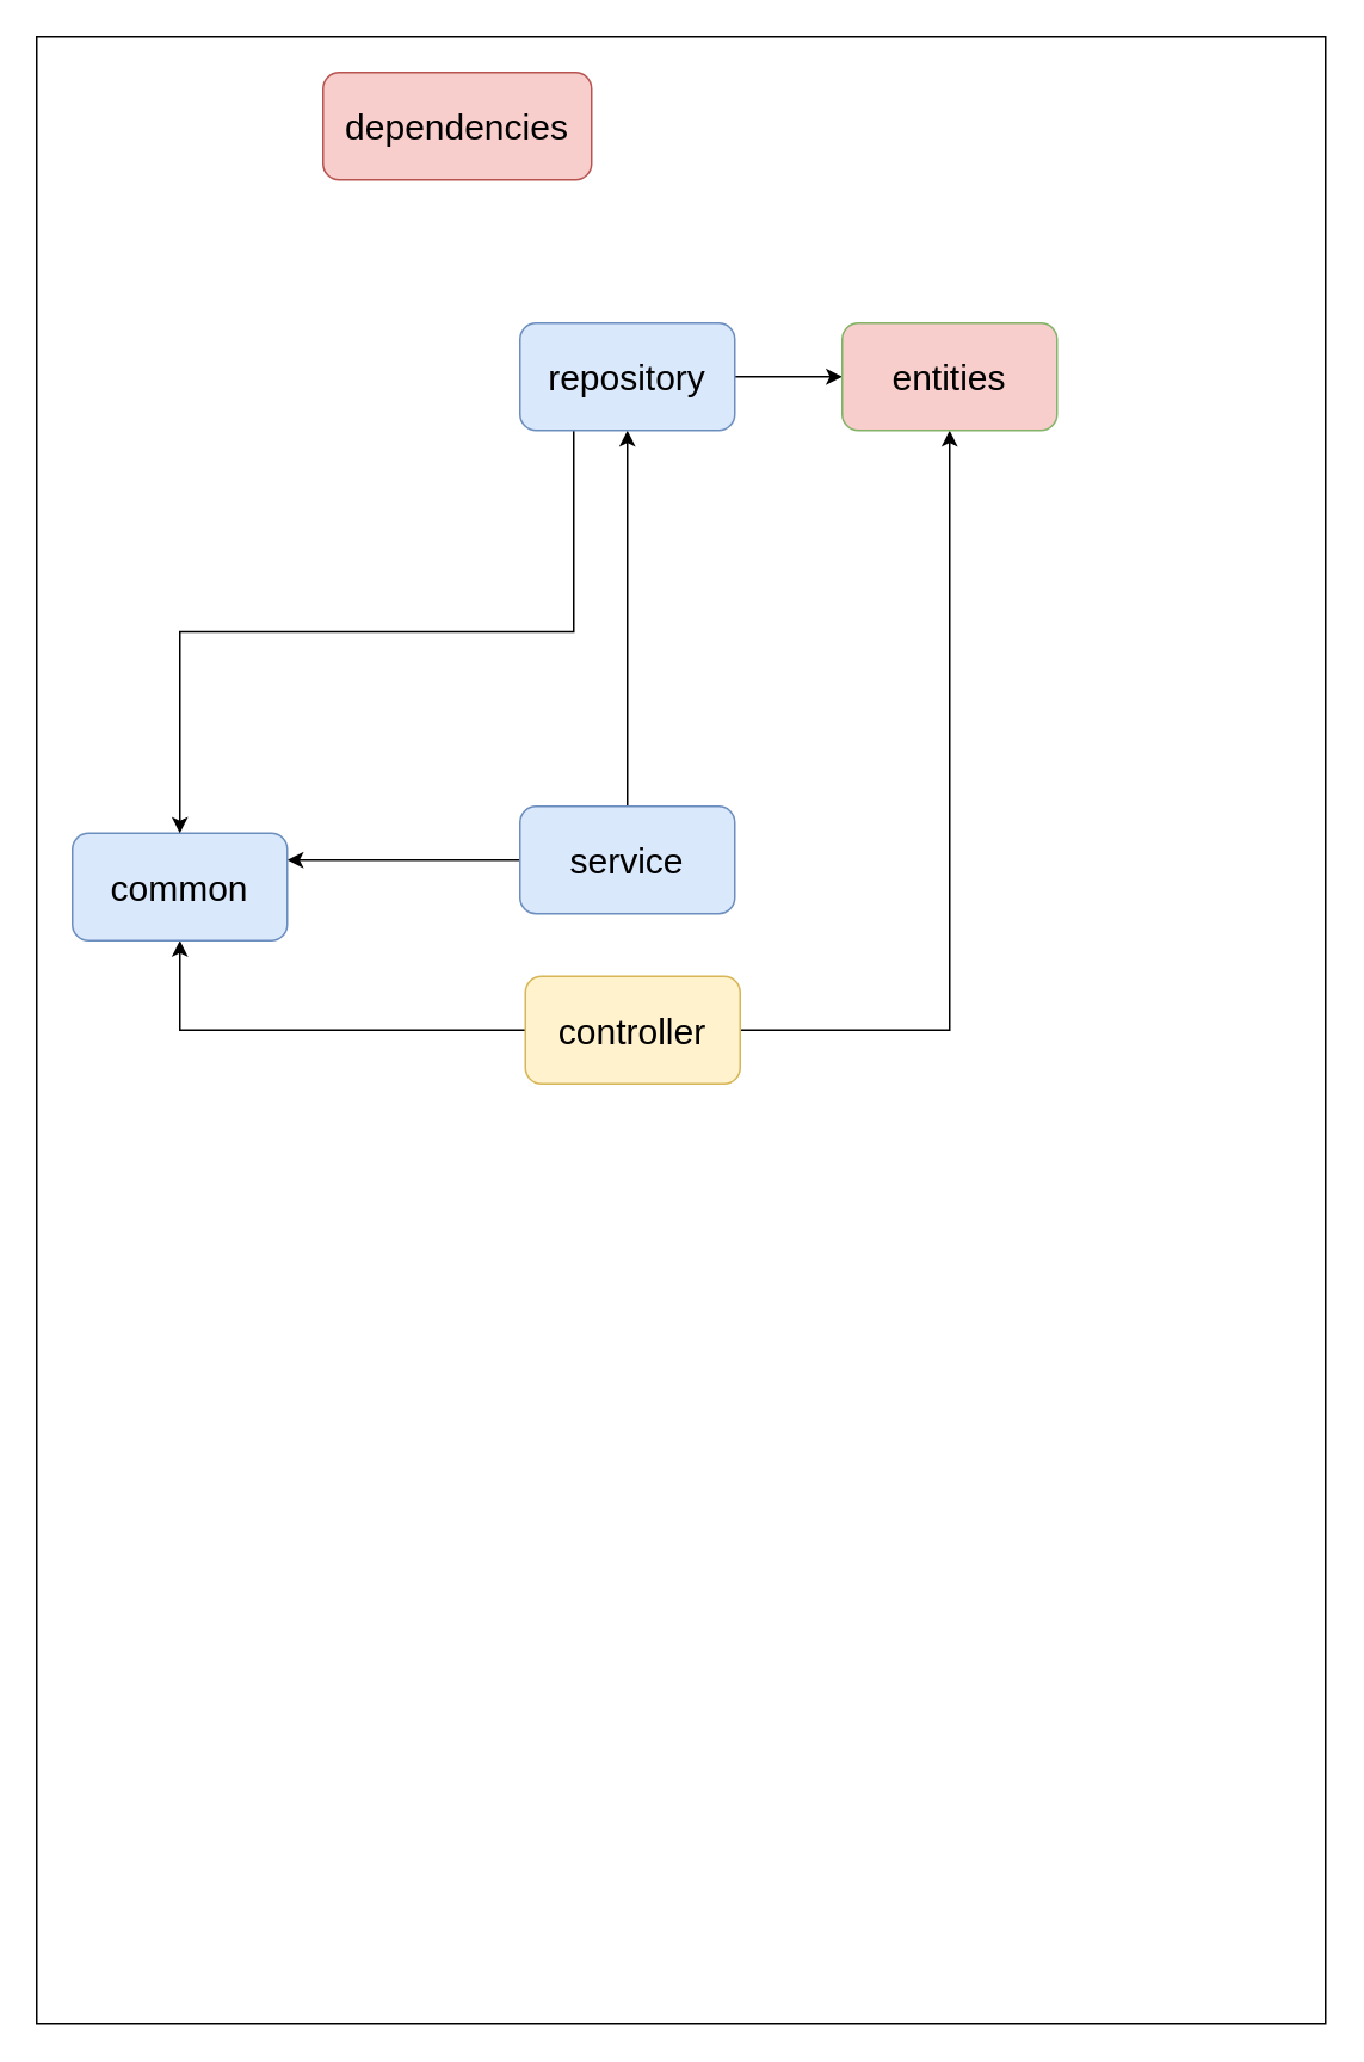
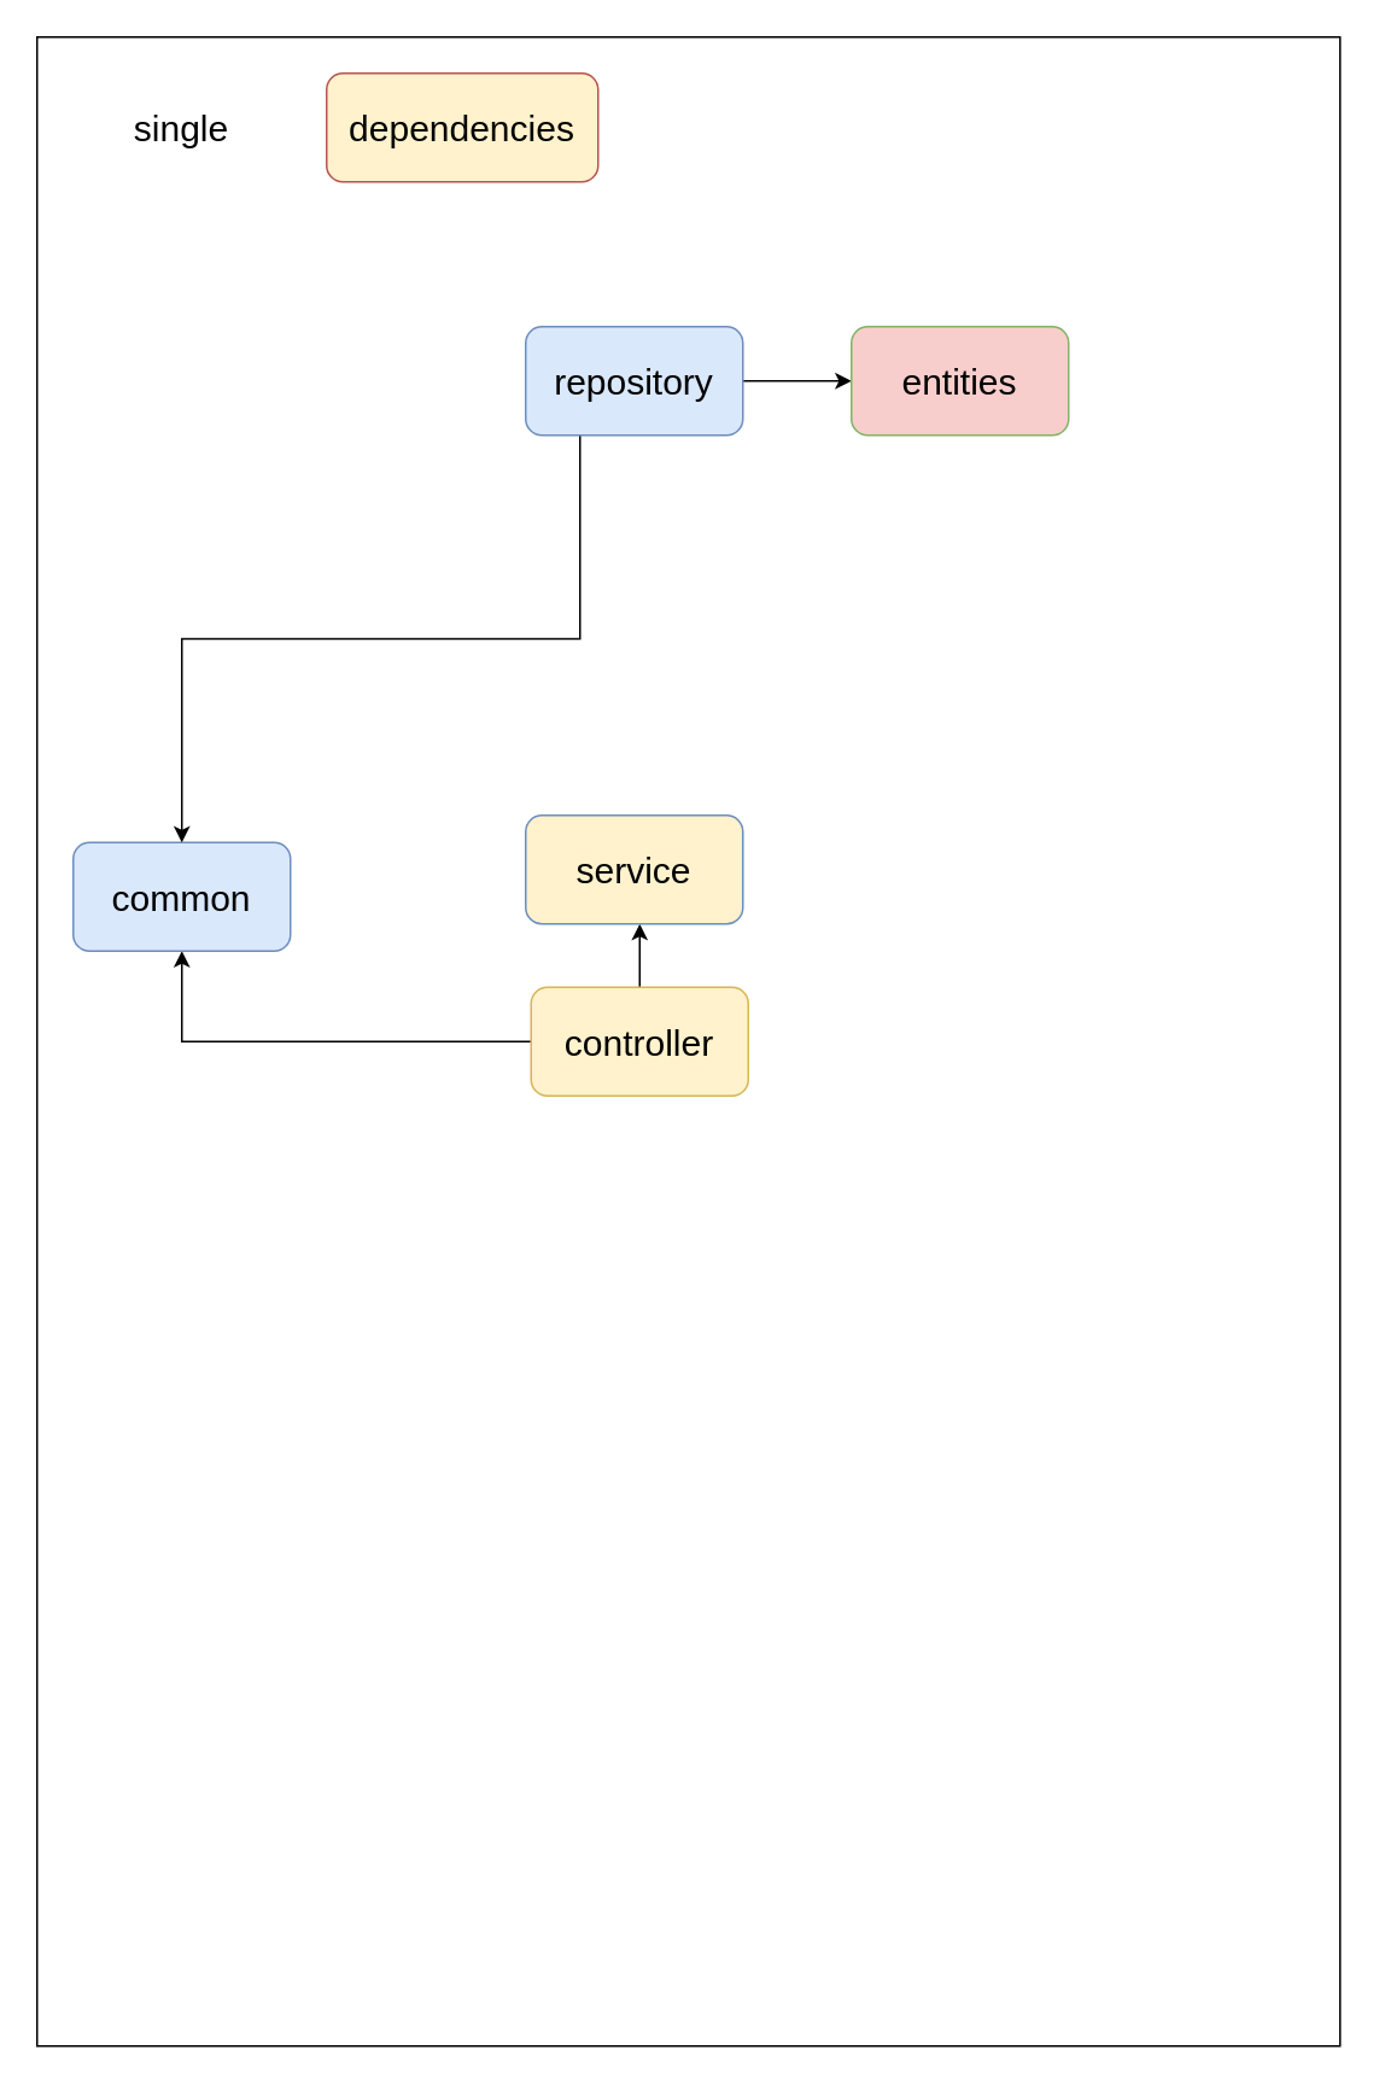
  <mxCell id="0" />
  <mxCell id="1" parent="0" />
  <mxCell id="2" value="" style="rounded=0;whiteSpace=wrap;html=1;fontSize=20;fillColor=none;" vertex="1" parent="1"><mxGeometry x="20" y="20" width="720" height="1110" as="geometry" /></mxCell>
+ <mxCell id="3" value="single" style="text;html=1;strokeColor=none;fillColor=none;align=center;verticalAlign=middle;whiteSpace=wrap;rounded=0;fontSize=20;" vertex="1" parent="1"><mxGeometry x="80" y="60" width="40" height="20" as="geometry" /></mxCell>
+ <mxCell id="4" value="" style="edgeStyle=orthogonalEdgeStyle;rounded=0;orthogonalLoop=1;jettySize=auto;html=1;fontSize=20;" edge="1" parent="1" source="7" target="10"><mxGeometry relative="1" as="geometry"><Array as="points"><mxPoint x="350" y="580" /><mxPoint x="350" y="580" /></Array></mxGeometry></mxCell>
  <mxCell id="5" style="edgeStyle=orthogonalEdgeStyle;rounded=0;orthogonalLoop=1;jettySize=auto;html=1;exitX=0;exitY=0.5;exitDx=0;exitDy=0;fontSize=20;" edge="1" parent="1" source="7" target="11"><mxGeometry relative="1" as="geometry" /></mxCell>
- <mxCell id="6" style="edgeStyle=orthogonalEdgeStyle;rounded=0;orthogonalLoop=1;jettySize=auto;html=1;exitX=1;exitY=0.5;exitDx=0;exitDy=0;fontSize=20;" edge="1" parent="1" source="7" target="15"><mxGeometry relative="1" as="geometry" /></mxCell>
  <mxCell id="7" value="controller" style="rounded=1;whiteSpace=wrap;html=1;fontSize=20;fillColor=#fff2cc;strokeColor=#d6b656;" vertex="1" parent="1"><mxGeometry x="293" y="545" width="120" height="60" as="geometry" /></mxCell>
- <mxCell id="8" value="" style="edgeStyle=orthogonalEdgeStyle;rounded=0;orthogonalLoop=1;jettySize=auto;html=1;fontSize=20;" edge="1" parent="1" source="10" target="14"><mxGeometry relative="1" as="geometry" /></mxCell>
- <mxCell id="9" style="edgeStyle=orthogonalEdgeStyle;rounded=0;orthogonalLoop=1;jettySize=auto;html=1;exitX=0;exitY=0.75;exitDx=0;exitDy=0;fontSize=20;" edge="1" parent="1" source="10" target="11"><mxGeometry relative="1" as="geometry"><Array as="points"><mxPoint x="290" y="480" /></Array></mxGeometry></mxCell>
- <mxCell id="10" value="service" style="rounded=1;whiteSpace=wrap;html=1;fontSize=20;fillColor=#dae8fc;strokeColor=#6c8ebf;" vertex="1" parent="1"><mxGeometry x="290" y="450" width="120" height="60" as="geometry" /></mxCell>
+ <mxCell id="10" value="service" style="rounded=1;whiteSpace=wrap;html=1;fontSize=20;fillColor=#fff2cc;strokeColor=#6c8ebf;" vertex="1" parent="1"><mxGeometry x="290" y="450" width="120" height="60" as="geometry" /></mxCell>
  <mxCell id="11" value="common" style="rounded=1;whiteSpace=wrap;html=1;fontSize=20;fillColor=#dae8fc;strokeColor=#6c8ebf;" vertex="1" parent="1"><mxGeometry x="40" y="465" width="120" height="60" as="geometry" /></mxCell>
  <mxCell id="12" style="edgeStyle=orthogonalEdgeStyle;rounded=0;orthogonalLoop=1;jettySize=auto;html=1;exitX=0.25;exitY=1;exitDx=0;exitDy=0;fontSize=20;" edge="1" parent="1" source="14" target="11"><mxGeometry relative="1" as="geometry" /></mxCell>
  <mxCell id="13" style="edgeStyle=orthogonalEdgeStyle;rounded=0;orthogonalLoop=1;jettySize=auto;html=1;exitX=1;exitY=0.5;exitDx=0;exitDy=0;entryX=0;entryY=0.5;entryDx=0;entryDy=0;fontSize=20;" edge="1" parent="1" source="14" target="15"><mxGeometry relative="1" as="geometry" /></mxCell>
  <mxCell id="14" value="repository" style="rounded=1;whiteSpace=wrap;html=1;fontSize=20;fillColor=#dae8fc;strokeColor=#6c8ebf;" vertex="1" parent="1"><mxGeometry x="290" y="180" width="120" height="60" as="geometry" /></mxCell>
  <mxCell id="15" value="entities" style="rounded=1;whiteSpace=wrap;html=1;fontSize=20;fillColor=#f8cecc;strokeColor=#82b366;" vertex="1" parent="1"><mxGeometry x="470" y="180" width="120" height="60" as="geometry" /></mxCell>
- <mxCell id="16" value="dependencies" style="rounded=1;whiteSpace=wrap;html=1;fontSize=20;fillColor=#f8cecc;strokeColor=#b85450;" vertex="1" parent="1"><mxGeometry x="180" y="40" width="150" height="60" as="geometry" /></mxCell>
+ <mxCell id="16" value="dependencies" style="rounded=1;whiteSpace=wrap;html=1;fontSize=20;fillColor=#fff2cc;strokeColor=#b85450;" vertex="1" parent="1"><mxGeometry x="180" y="40" width="150" height="60" as="geometry" /></mxCell>
